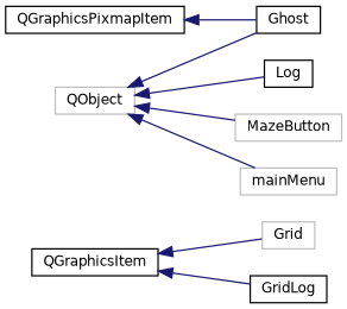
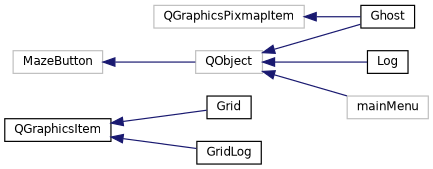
  digraph {
    rankdir=LR
    node [color=black fillcolor=white fontname=Helvetica fontsize=10 shape=record style=filled]
    edge [color=midnightblue dir=back fontname=Helvetica fontsize=10 labelfontname=Helvetica labelfontsize=10 style=solid]
    n1 [height=0.2 label=QGraphicsItem width=0.4]
-   n2 [color=grey75 height=0.2 label=Grid width=0.4]
+   n2 [height=0.2 label=Grid width=0.4]
    n3 [height=0.2 label=GridLog width=0.4]
-   n4 [height=0.2 label=QGraphicsPixmapItem width=0.4]
+   n4 [color=grey75 height=0.2 label=QGraphicsPixmapItem width=0.4]
    n5 [height=0.2 label=Ghost width=0.4]
    n6 [color=grey75 height=0.2 label=QObject width=0.4]
    n7 [height=0.2 label=Log width=0.4]
    n8 [color=grey75 height=0.2 label=MazeButton width=0.4]
    n9 [color=grey75 height=0.2 label=mainMenu width=0.4]
    n1 -> n2
    n1 -> n3
    n4 -> n5
    n6 -> n5
    n6 -> n7
-   n6 -> n8
+   n8 -> n6
    n6 -> n9
  }
